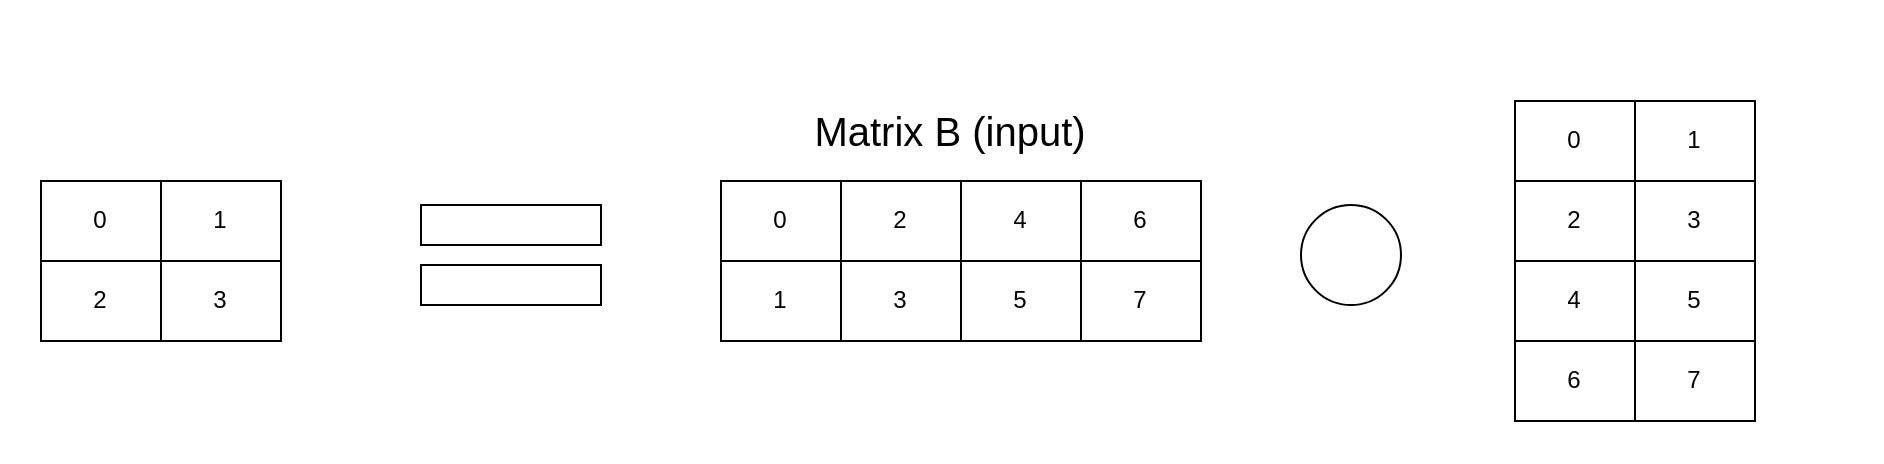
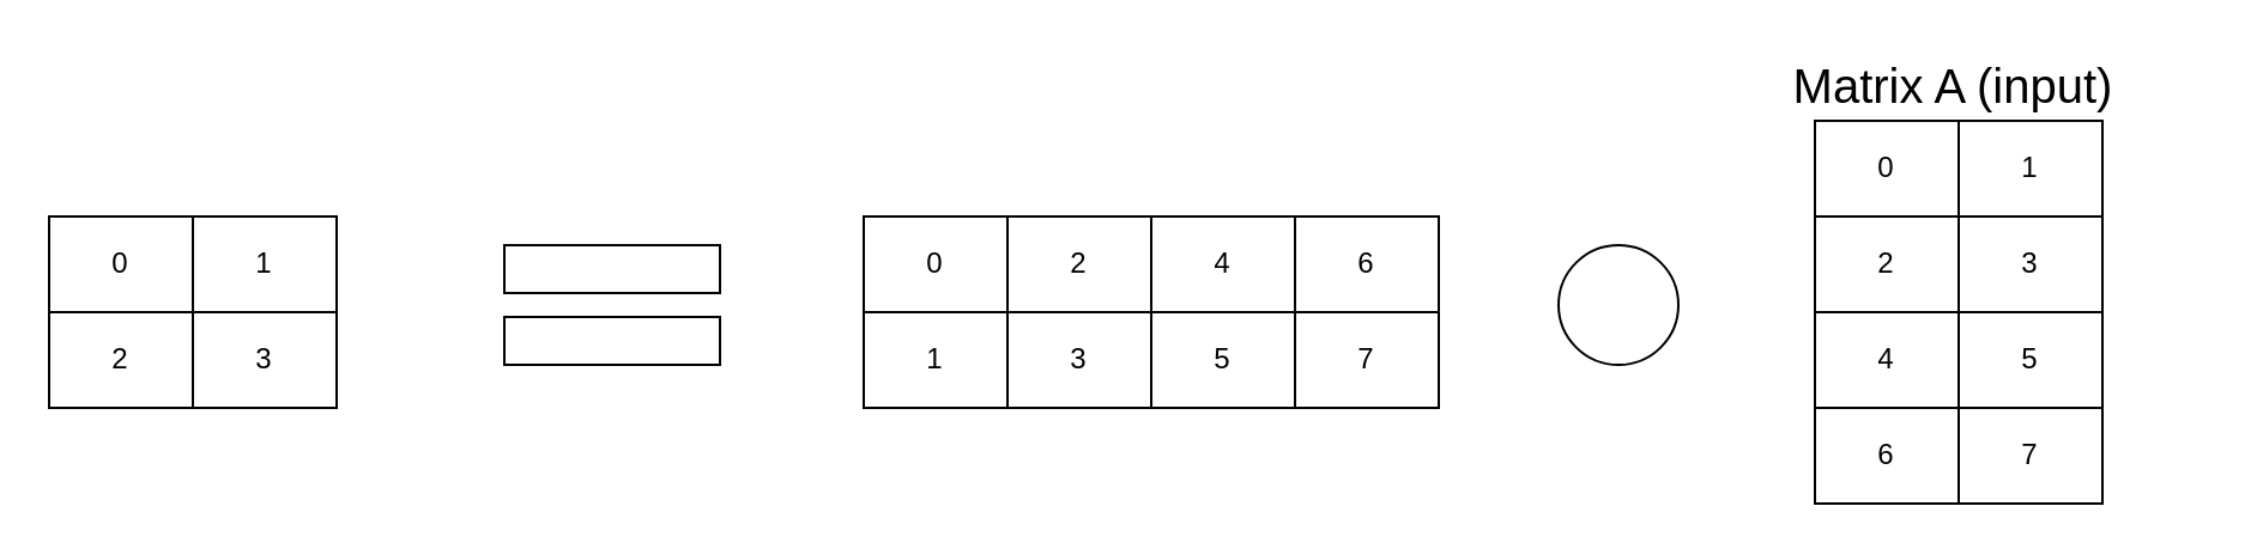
  <mxCell id="0" />
  <mxCell id="1" parent="0" />
  <mxCell id="2" value="" style="shape=table;startSize=0;container=1;collapsible=0;childLayout=tableLayout;" parent="1" vertex="1"><mxGeometry x="360" y="90" width="240" height="80" as="geometry" /></mxCell>
  <mxCell id="3" value="" style="shape=tableRow;horizontal=0;startSize=0;swimlaneHead=0;swimlaneBody=0;strokeColor=inherit;top=0;left=0;bottom=0;right=0;collapsible=0;dropTarget=0;fillColor=none;points=[[0,0.5],[1,0.5]];portConstraint=eastwest;" parent="2" vertex="1"><mxGeometry width="240" height="40" as="geometry" /></mxCell>
  <mxCell id="4" value="0" style="shape=partialRectangle;html=1;whiteSpace=wrap;connectable=0;strokeColor=inherit;overflow=hidden;fillColor=none;top=0;left=0;bottom=0;right=0;pointerEvents=1;" parent="3" vertex="1"><mxGeometry width="60" height="40" as="geometry"><mxRectangle width="60" height="40" as="alternateBounds" /></mxGeometry></mxCell>
  <mxCell id="5" value="2" style="shape=partialRectangle;html=1;whiteSpace=wrap;connectable=0;strokeColor=inherit;overflow=hidden;fillColor=none;top=0;left=0;bottom=0;right=0;pointerEvents=1;" parent="3" vertex="1"><mxGeometry x="60" width="60" height="40" as="geometry"><mxRectangle width="60" height="40" as="alternateBounds" /></mxGeometry></mxCell>
  <mxCell id="6" value="4" style="shape=partialRectangle;html=1;whiteSpace=wrap;connectable=0;strokeColor=inherit;overflow=hidden;fillColor=none;top=0;left=0;bottom=0;right=0;pointerEvents=1;" parent="3" vertex="1"><mxGeometry x="120" width="60" height="40" as="geometry"><mxRectangle width="60" height="40" as="alternateBounds" /></mxGeometry></mxCell>
  <mxCell id="7" value="6" style="shape=partialRectangle;html=1;whiteSpace=wrap;connectable=0;strokeColor=inherit;overflow=hidden;fillColor=none;top=0;left=0;bottom=0;right=0;pointerEvents=1;" parent="3" vertex="1"><mxGeometry x="180" width="60" height="40" as="geometry"><mxRectangle width="60" height="40" as="alternateBounds" /></mxGeometry></mxCell>
  <mxCell id="8" style="shape=tableRow;horizontal=0;startSize=0;swimlaneHead=0;swimlaneBody=0;strokeColor=inherit;top=0;left=0;bottom=0;right=0;collapsible=0;dropTarget=0;fillColor=none;points=[[0,0.5],[1,0.5]];portConstraint=eastwest;" parent="2" vertex="1"><mxGeometry y="40" width="240" height="40" as="geometry" /></mxCell>
  <mxCell id="9" value="1" style="shape=partialRectangle;html=1;whiteSpace=wrap;connectable=0;strokeColor=inherit;overflow=hidden;fillColor=none;top=0;left=0;bottom=0;right=0;pointerEvents=1;" parent="8" vertex="1"><mxGeometry width="60" height="40" as="geometry"><mxRectangle width="60" height="40" as="alternateBounds" /></mxGeometry></mxCell>
  <mxCell id="10" value="3" style="shape=partialRectangle;html=1;whiteSpace=wrap;connectable=0;strokeColor=inherit;overflow=hidden;fillColor=none;top=0;left=0;bottom=0;right=0;pointerEvents=1;" parent="8" vertex="1"><mxGeometry x="60" width="60" height="40" as="geometry"><mxRectangle width="60" height="40" as="alternateBounds" /></mxGeometry></mxCell>
  <mxCell id="11" value="5" style="shape=partialRectangle;html=1;whiteSpace=wrap;connectable=0;strokeColor=inherit;overflow=hidden;fillColor=none;top=0;left=0;bottom=0;right=0;pointerEvents=1;" parent="8" vertex="1"><mxGeometry x="120" width="60" height="40" as="geometry"><mxRectangle width="60" height="40" as="alternateBounds" /></mxGeometry></mxCell>
  <mxCell id="12" value="7" style="shape=partialRectangle;html=1;whiteSpace=wrap;connectable=0;strokeColor=inherit;overflow=hidden;fillColor=none;top=0;left=0;bottom=0;right=0;pointerEvents=1;" parent="8" vertex="1"><mxGeometry x="180" width="60" height="40" as="geometry"><mxRectangle width="60" height="40" as="alternateBounds" /></mxGeometry></mxCell>
  <mxCell id="13" value="" style="shape=table;startSize=0;container=1;collapsible=0;childLayout=tableLayout;" parent="1" vertex="1"><mxGeometry x="757" y="50" width="120" height="160" as="geometry" /></mxCell>
  <mxCell id="14" value="" style="shape=tableRow;horizontal=0;startSize=0;swimlaneHead=0;swimlaneBody=0;strokeColor=inherit;top=0;left=0;bottom=0;right=0;collapsible=0;dropTarget=0;fillColor=none;points=[[0,0.5],[1,0.5]];portConstraint=eastwest;" parent="13" vertex="1"><mxGeometry width="120" height="40" as="geometry" /></mxCell>
  <mxCell id="15" value="0" style="shape=partialRectangle;html=1;whiteSpace=wrap;connectable=0;strokeColor=inherit;overflow=hidden;fillColor=none;top=0;left=0;bottom=0;right=0;pointerEvents=1;" parent="14" vertex="1"><mxGeometry width="60" height="40" as="geometry"><mxRectangle width="60" height="40" as="alternateBounds" /></mxGeometry></mxCell>
  <mxCell id="16" value="1" style="shape=partialRectangle;html=1;whiteSpace=wrap;connectable=0;strokeColor=inherit;overflow=hidden;fillColor=none;top=0;left=0;bottom=0;right=0;pointerEvents=1;" parent="14" vertex="1"><mxGeometry x="60" width="60" height="40" as="geometry"><mxRectangle width="60" height="40" as="alternateBounds" /></mxGeometry></mxCell>
  <mxCell id="17" value="" style="shape=tableRow;horizontal=0;startSize=0;swimlaneHead=0;swimlaneBody=0;strokeColor=inherit;top=0;left=0;bottom=0;right=0;collapsible=0;dropTarget=0;fillColor=none;points=[[0,0.5],[1,0.5]];portConstraint=eastwest;" parent="13" vertex="1"><mxGeometry y="40" width="120" height="40" as="geometry" /></mxCell>
  <mxCell id="18" value="2" style="shape=partialRectangle;html=1;whiteSpace=wrap;connectable=0;strokeColor=inherit;overflow=hidden;fillColor=none;top=0;left=0;bottom=0;right=0;pointerEvents=1;" parent="17" vertex="1"><mxGeometry width="60" height="40" as="geometry"><mxRectangle width="60" height="40" as="alternateBounds" /></mxGeometry></mxCell>
  <mxCell id="19" value="3" style="shape=partialRectangle;html=1;whiteSpace=wrap;connectable=0;strokeColor=inherit;overflow=hidden;fillColor=none;top=0;left=0;bottom=0;right=0;pointerEvents=1;" parent="17" vertex="1"><mxGeometry x="60" width="60" height="40" as="geometry"><mxRectangle width="60" height="40" as="alternateBounds" /></mxGeometry></mxCell>
  <mxCell id="20" value="" style="shape=tableRow;horizontal=0;startSize=0;swimlaneHead=0;swimlaneBody=0;strokeColor=inherit;top=0;left=0;bottom=0;right=0;collapsible=0;dropTarget=0;fillColor=none;points=[[0,0.5],[1,0.5]];portConstraint=eastwest;" parent="13" vertex="1"><mxGeometry y="80" width="120" height="40" as="geometry" /></mxCell>
  <mxCell id="21" value="4" style="shape=partialRectangle;html=1;whiteSpace=wrap;connectable=0;strokeColor=inherit;overflow=hidden;fillColor=none;top=0;left=0;bottom=0;right=0;pointerEvents=1;" parent="20" vertex="1"><mxGeometry width="60" height="40" as="geometry"><mxRectangle width="60" height="40" as="alternateBounds" /></mxGeometry></mxCell>
  <mxCell id="22" value="5" style="shape=partialRectangle;html=1;whiteSpace=wrap;connectable=0;strokeColor=inherit;overflow=hidden;fillColor=none;top=0;left=0;bottom=0;right=0;pointerEvents=1;" parent="20" vertex="1"><mxGeometry x="60" width="60" height="40" as="geometry"><mxRectangle width="60" height="40" as="alternateBounds" /></mxGeometry></mxCell>
  <mxCell id="23" value="" style="shape=tableRow;horizontal=0;startSize=0;swimlaneHead=0;swimlaneBody=0;strokeColor=inherit;top=0;left=0;bottom=0;right=0;collapsible=0;dropTarget=0;fillColor=none;points=[[0,0.5],[1,0.5]];portConstraint=eastwest;" parent="13" vertex="1"><mxGeometry y="120" width="120" height="40" as="geometry" /></mxCell>
  <mxCell id="24" value="6" style="shape=partialRectangle;html=1;whiteSpace=wrap;connectable=0;strokeColor=inherit;overflow=hidden;fillColor=none;top=0;left=0;bottom=0;right=0;pointerEvents=1;" parent="23" vertex="1"><mxGeometry width="60" height="40" as="geometry"><mxRectangle width="60" height="40" as="alternateBounds" /></mxGeometry></mxCell>
  <mxCell id="25" value="7" style="shape=partialRectangle;html=1;whiteSpace=wrap;connectable=0;strokeColor=inherit;overflow=hidden;fillColor=none;top=0;left=0;bottom=0;right=0;pointerEvents=1;" parent="23" vertex="1"><mxGeometry x="60" width="60" height="40" as="geometry"><mxRectangle width="60" height="40" as="alternateBounds" /></mxGeometry></mxCell>
- <mxCell id="27" value="&lt;font style=&quot;font-size: 20px;&quot;&gt;Matrix B (input)&lt;br&gt;&lt;/font&gt;" style="text;html=1;strokeColor=none;fillColor=none;align=center;verticalAlign=middle;whiteSpace=wrap;rounded=0;" parent="1" vertex="1"><mxGeometry x="370" y="50" width="210" height="30" as="geometry" /></mxCell>
+ <mxCell id="26" value="&lt;font style=&quot;font-size: 20px;&quot;&gt;Matrix A (input)&lt;br&gt;&lt;/font&gt;" style="text;html=1;strokeColor=none;fillColor=none;align=center;verticalAlign=middle;whiteSpace=wrap;rounded=0;" parent="1" vertex="1"><mxGeometry x="710" y="20" width="210" height="30" as="geometry" /></mxCell>
  <mxCell id="28" value="" style="rounded=0;whiteSpace=wrap;html=1;" parent="1" vertex="1"><mxGeometry x="210" y="102" width="90" height="20" as="geometry" /></mxCell>
  <mxCell id="29" value="" style="rounded=0;whiteSpace=wrap;html=1;" parent="1" vertex="1"><mxGeometry x="210" y="132" width="90" height="20" as="geometry" /></mxCell>
  <mxCell id="30" value="" style="ellipse;whiteSpace=wrap;html=1;aspect=fixed;" parent="1" vertex="1"><mxGeometry x="650" y="102" width="50" height="50" as="geometry" /></mxCell>
  <mxCell id="31" value="" style="shape=table;startSize=0;container=1;collapsible=0;childLayout=tableLayout;" vertex="1" parent="1"><mxGeometry x="20" y="90" width="120" height="80" as="geometry" /></mxCell>
  <mxCell id="32" value="" style="shape=tableRow;horizontal=0;startSize=0;swimlaneHead=0;swimlaneBody=0;strokeColor=inherit;top=0;left=0;bottom=0;right=0;collapsible=0;dropTarget=0;fillColor=none;points=[[0,0.5],[1,0.5]];portConstraint=eastwest;" vertex="1" parent="31"><mxGeometry width="120" height="40" as="geometry" /></mxCell>
  <mxCell id="33" value="0" style="shape=partialRectangle;html=1;whiteSpace=wrap;connectable=0;strokeColor=inherit;overflow=hidden;fillColor=none;top=0;left=0;bottom=0;right=0;pointerEvents=1;" vertex="1" parent="32"><mxGeometry width="60" height="40" as="geometry"><mxRectangle width="60" height="40" as="alternateBounds" /></mxGeometry></mxCell>
  <mxCell id="34" value="1" style="shape=partialRectangle;html=1;whiteSpace=wrap;connectable=0;strokeColor=inherit;overflow=hidden;fillColor=none;top=0;left=0;bottom=0;right=0;pointerEvents=1;" vertex="1" parent="32"><mxGeometry x="60" width="60" height="40" as="geometry"><mxRectangle width="60" height="40" as="alternateBounds" /></mxGeometry></mxCell>
  <mxCell id="35" value="" style="shape=tableRow;horizontal=0;startSize=0;swimlaneHead=0;swimlaneBody=0;strokeColor=inherit;top=0;left=0;bottom=0;right=0;collapsible=0;dropTarget=0;fillColor=none;points=[[0,0.5],[1,0.5]];portConstraint=eastwest;" vertex="1" parent="31"><mxGeometry y="40" width="120" height="40" as="geometry" /></mxCell>
  <mxCell id="36" value="2" style="shape=partialRectangle;html=1;whiteSpace=wrap;connectable=0;strokeColor=inherit;overflow=hidden;fillColor=none;top=0;left=0;bottom=0;right=0;pointerEvents=1;" vertex="1" parent="35"><mxGeometry width="60" height="40" as="geometry"><mxRectangle width="60" height="40" as="alternateBounds" /></mxGeometry></mxCell>
  <mxCell id="37" value="3" style="shape=partialRectangle;html=1;whiteSpace=wrap;connectable=0;strokeColor=inherit;overflow=hidden;fillColor=none;top=0;left=0;bottom=0;right=0;pointerEvents=1;" vertex="1" parent="35"><mxGeometry x="60" width="60" height="40" as="geometry"><mxRectangle width="60" height="40" as="alternateBounds" /></mxGeometry></mxCell>
